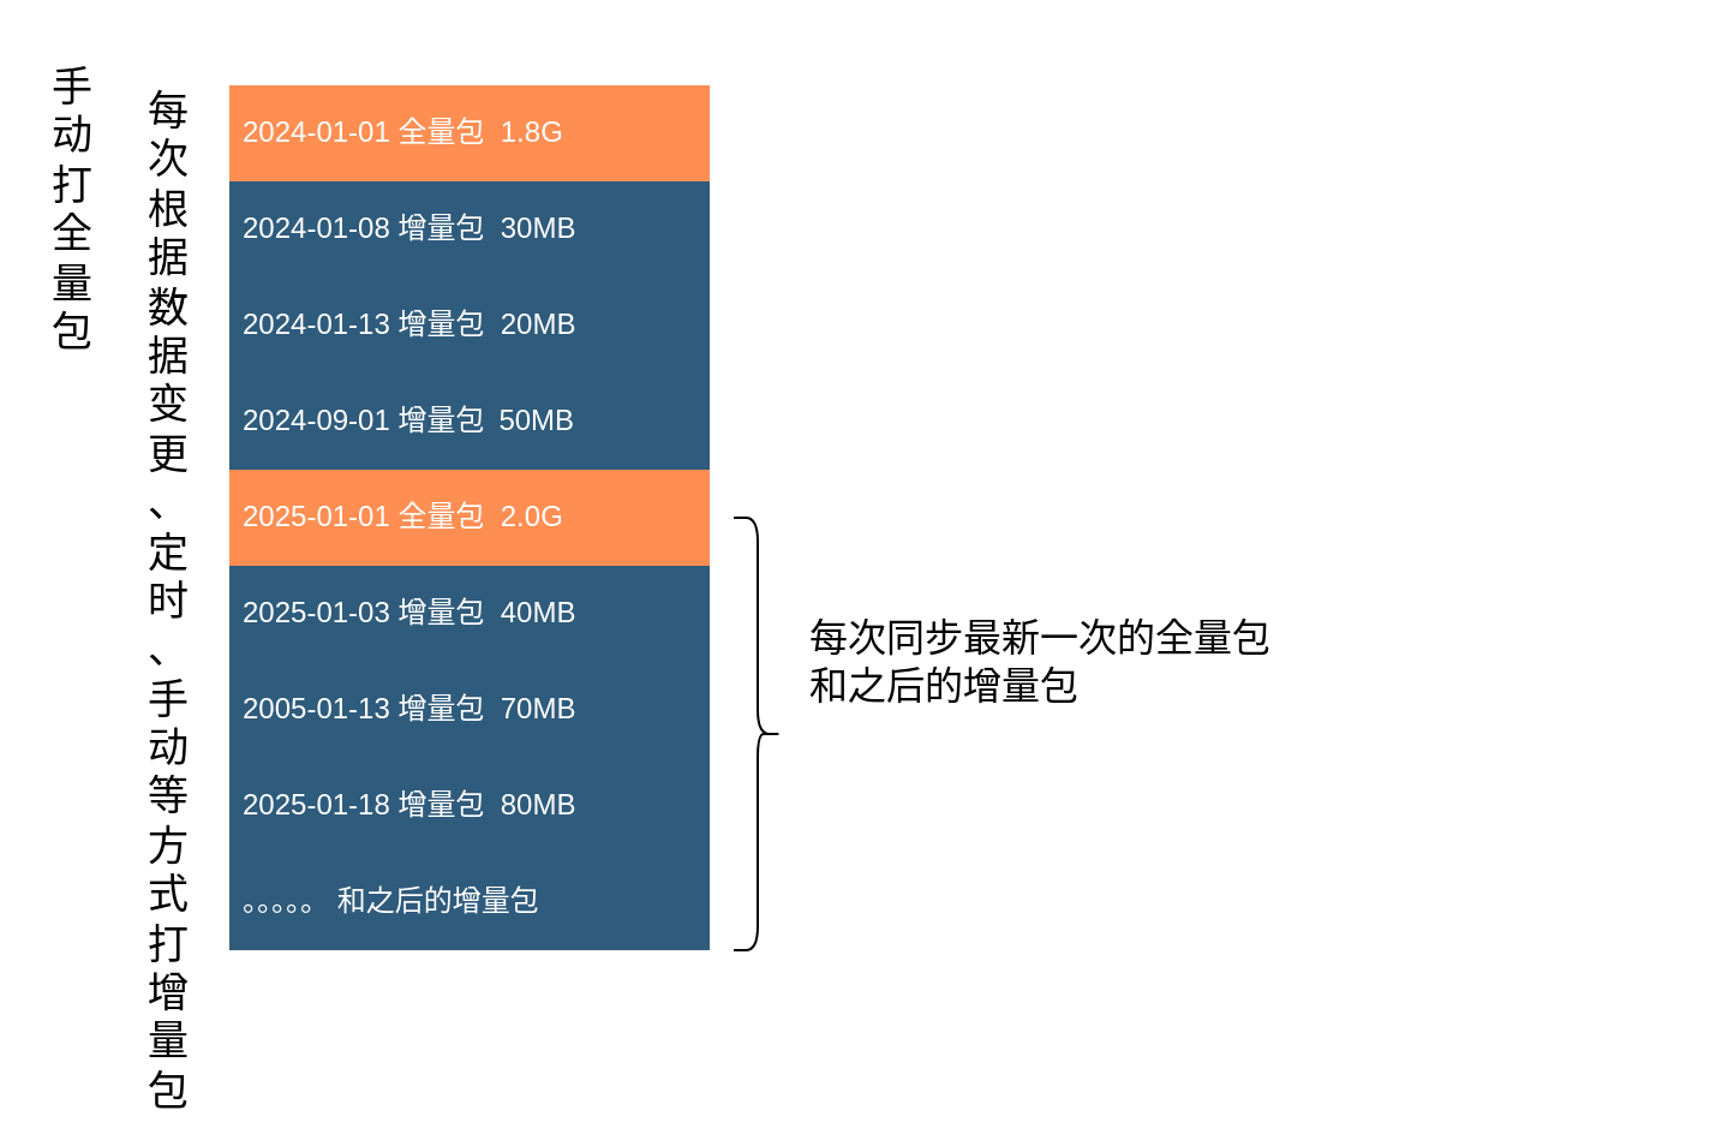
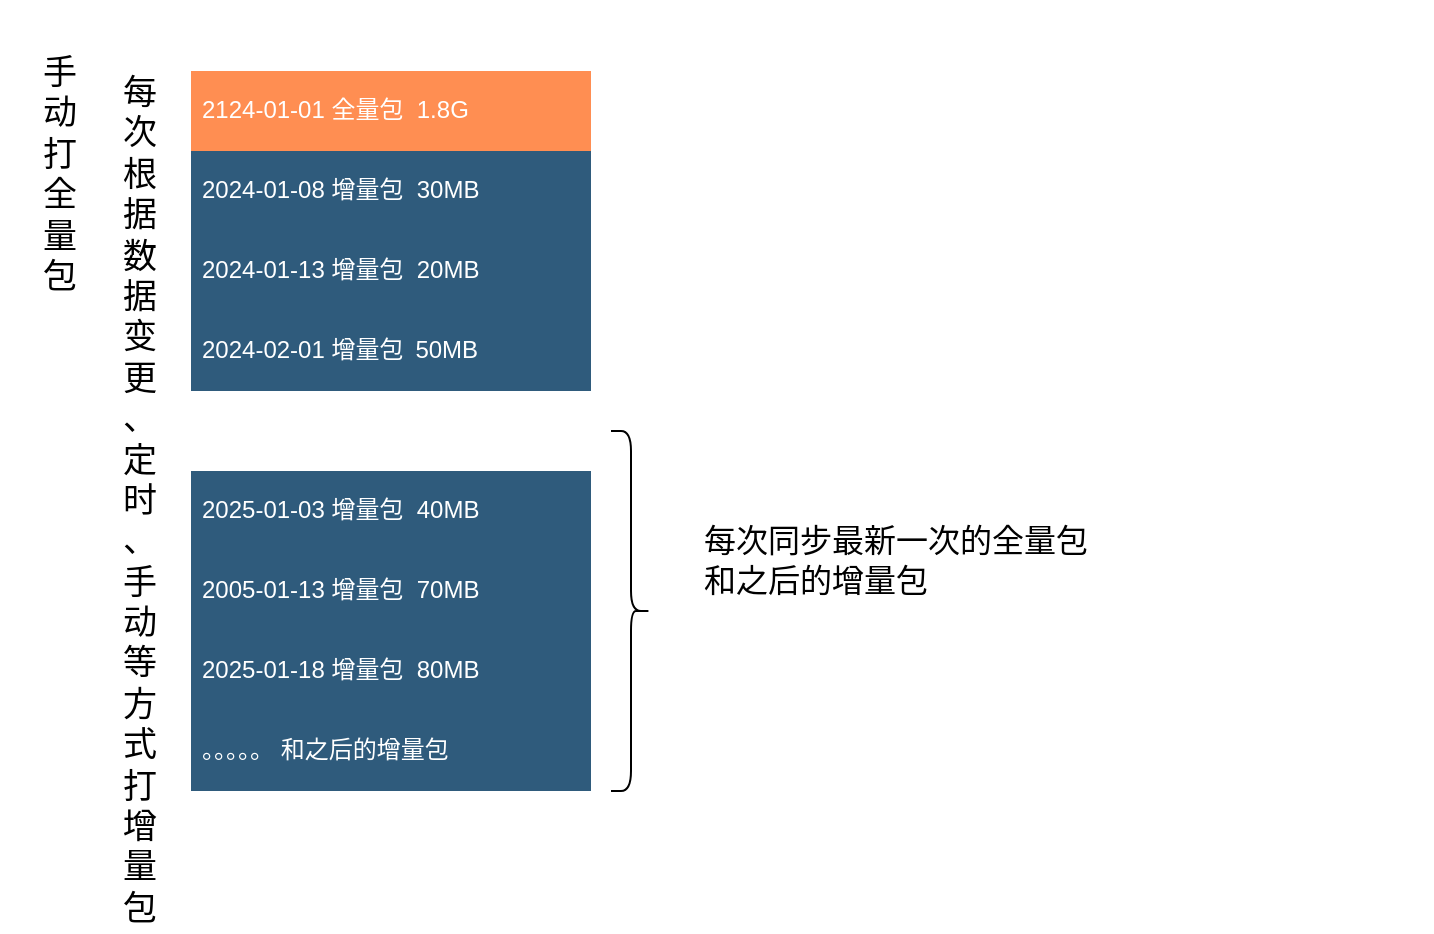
  <mxCell id="0" />
  <mxCell id="1" parent="0" />
- <mxCell id="2" value="2024-01-01 全量包&amp;nbsp; 1.8G" style="whiteSpace=wrap;shadow=0;fontColor=#FFFFFF;fontFamily=Helvetica;fontStyle=0;html=1;fontSize=12;plain-purple;strokeColor=none;fillColor=light-dark(#ff8e52, #85abc7);gradientColor=none;spacing=6;verticalAlign=middle;align=left;" vertex="1" parent="1"><mxGeometry x="95" y="35" width="200" height="40" as="geometry" /></mxCell>
- <mxCell id="3" value="2025-01-01 全量包&amp;nbsp; 2.0G" style="whiteSpace=wrap;shadow=0;fontColor=#FFFFFF;fontFamily=Helvetica;fontStyle=0;html=1;fontSize=12;plain-purple;strokeColor=none;fillColor=light-dark(#ff8e52, #85abc7);gradientColor=none;spacing=6;verticalAlign=middle;align=left;" vertex="1" parent="1"><mxGeometry x="95" y="195" width="200" height="40" as="geometry" /></mxCell>
+ <mxCell id="2" value="2124-01-01 全量包&amp;nbsp; 1.8G" style="whiteSpace=wrap;shadow=0;fontColor=#FFFFFF;fontFamily=Helvetica;fontStyle=0;html=1;fontSize=12;plain-purple;strokeColor=none;fillColor=light-dark(#ff8e52, #85abc7);gradientColor=none;spacing=6;verticalAlign=middle;align=left;" vertex="1" parent="1"><mxGeometry x="95" y="35" width="200" height="40" as="geometry" /></mxCell>
  <mxCell id="4" value="2024-01-08 增量包&amp;nbsp; 30MB" style="whiteSpace=wrap;shadow=0;fontColor=#FFFFFF;fontFamily=Helvetica;fontStyle=0;html=1;fontSize=12;plain-purple;strokeColor=none;fillColor=#2f5b7c;gradientColor=none;spacing=6;verticalAlign=middle;align=left;" vertex="1" parent="1"><mxGeometry x="95" y="75" width="200" height="40" as="geometry" /></mxCell>
  <mxCell id="5" value="2024-01-13 增量包&amp;nbsp; 20MB" style="whiteSpace=wrap;shadow=0;fontColor=#FFFFFF;fontFamily=Helvetica;fontStyle=0;html=1;fontSize=12;plain-purple;strokeColor=none;fillColor=#2f5b7c;gradientColor=none;spacing=6;verticalAlign=middle;align=left;" vertex="1" parent="1"><mxGeometry x="95" y="115" width="200" height="40" as="geometry" /></mxCell>
- <mxCell id="6" value="2024-09-01 增量包&lt;span style=&quot;white-space: pre;&quot;&gt;&#09;&lt;/span&gt;50MB" style="whiteSpace=wrap;shadow=0;fontColor=#FFFFFF;fontFamily=Helvetica;fontStyle=0;html=1;fontSize=12;plain-purple;strokeColor=none;fillColor=#2f5b7c;gradientColor=none;spacing=6;verticalAlign=middle;align=left;" vertex="1" parent="1"><mxGeometry x="95" y="155" width="200" height="40" as="geometry" /></mxCell>
+ <mxCell id="6" value="2024-02-01 增量包&lt;span style=&quot;white-space: pre;&quot;&gt;&#09;&lt;/span&gt;50MB" style="whiteSpace=wrap;shadow=0;fontColor=#FFFFFF;fontFamily=Helvetica;fontStyle=0;html=1;fontSize=12;plain-purple;strokeColor=none;fillColor=#2f5b7c;gradientColor=none;spacing=6;verticalAlign=middle;align=left;" vertex="1" parent="1"><mxGeometry x="95" y="155" width="200" height="40" as="geometry" /></mxCell>
  <mxCell id="7" value="2025-01-03 增量包&amp;nbsp; 40MB" style="whiteSpace=wrap;shadow=0;fontColor=#FFFFFF;fontFamily=Helvetica;fontStyle=0;html=1;fontSize=12;plain-purple;strokeColor=none;fillColor=#2f5b7c;gradientColor=none;spacing=6;verticalAlign=middle;align=left;" vertex="1" parent="1"><mxGeometry x="95" y="235" width="200" height="40" as="geometry" /></mxCell>
  <mxCell id="8" value="2005-01-13 增量包&amp;nbsp; 70MB" style="whiteSpace=wrap;shadow=0;fontColor=#FFFFFF;fontFamily=Helvetica;fontStyle=0;html=1;fontSize=12;plain-purple;strokeColor=none;fillColor=#2f5b7c;gradientColor=none;spacing=6;verticalAlign=middle;align=left;" vertex="1" parent="1"><mxGeometry x="95" y="275" width="200" height="40" as="geometry" /></mxCell>
  <mxCell id="9" value="2025-01-18 增量包&amp;nbsp; 80MB" style="whiteSpace=wrap;shadow=0;fontColor=#FFFFFF;fontFamily=Helvetica;fontStyle=0;html=1;fontSize=12;plain-purple;strokeColor=none;fillColor=#2f5b7c;gradientColor=none;spacing=6;verticalAlign=middle;align=left;" vertex="1" parent="1"><mxGeometry x="95" y="315" width="200" height="40" as="geometry" /></mxCell>
- <mxCell id="10" value="&lt;font style=&quot;font-size: 16px;&quot;&gt;每次同步最新一次的全量包&lt;/font&gt;&lt;div&gt;&lt;font style=&quot;font-size: 16px;&quot;&gt;和之后的增量包&lt;/font&gt;&lt;/div&gt;" style="text;html=1;align=left;verticalAlign=middle;whiteSpace=wrap;rounded=0;" vertex="1" parent="1"><mxGeometry x="335" y="260" width="360" height="30" as="geometry" /></mxCell>
+ <mxCell id="10" value="&lt;font style=&quot;font-size: 16px;&quot;&gt;每次同步最新一次的全量包&lt;/font&gt;&lt;div&gt;&lt;font style=&quot;font-size: 16px;&quot;&gt;和之后的增量包&lt;/font&gt;&lt;/div&gt;" style="text;html=1;align=left;verticalAlign=middle;whiteSpace=wrap;rounded=0;" vertex="1" parent="1"><mxGeometry x="350" y="265" width="360" height="30" as="geometry" /></mxCell>
  <mxCell id="11" value="每次根据数据变更&lt;div&gt;、定时&lt;/div&gt;&lt;div&gt;、&lt;/div&gt;&lt;div&gt;手动&lt;/div&gt;&lt;div&gt;等方式&lt;/div&gt;&lt;div&gt;打&lt;/div&gt;&lt;div&gt;增量包&lt;/div&gt;" style="text;html=1;align=center;verticalAlign=top;whiteSpace=wrap;rounded=0;fontSize=17;horizontal=1;" vertex="1" parent="1"><mxGeometry x="55" y="30" width="30" height="370" as="geometry" /></mxCell>
  <mxCell id="12" value="手动打全量包" style="text;html=1;align=center;verticalAlign=top;whiteSpace=wrap;rounded=0;fontSize=17;" vertex="1" parent="1"><mxGeometry x="20" y="20" width="20" height="370" as="geometry" /></mxCell>
  <mxCell id="13" value="" style="shape=curlyBracket;whiteSpace=wrap;html=1;rounded=1;flipH=1;labelPosition=right;verticalLabelPosition=middle;align=left;verticalAlign=middle;fontStyle=1" vertex="1" parent="1"><mxGeometry x="305" y="215" width="20" height="180" as="geometry" /></mxCell>
  <mxCell id="14" value="。。。。。 和之后的增量包" style="whiteSpace=wrap;shadow=0;fontColor=#FFFFFF;fontFamily=Helvetica;fontStyle=0;html=1;fontSize=12;plain-purple;strokeColor=none;fillColor=#2f5b7c;gradientColor=none;spacing=6;verticalAlign=middle;align=left;" vertex="1" parent="1"><mxGeometry x="95" y="355" width="200" height="40" as="geometry" /></mxCell>
